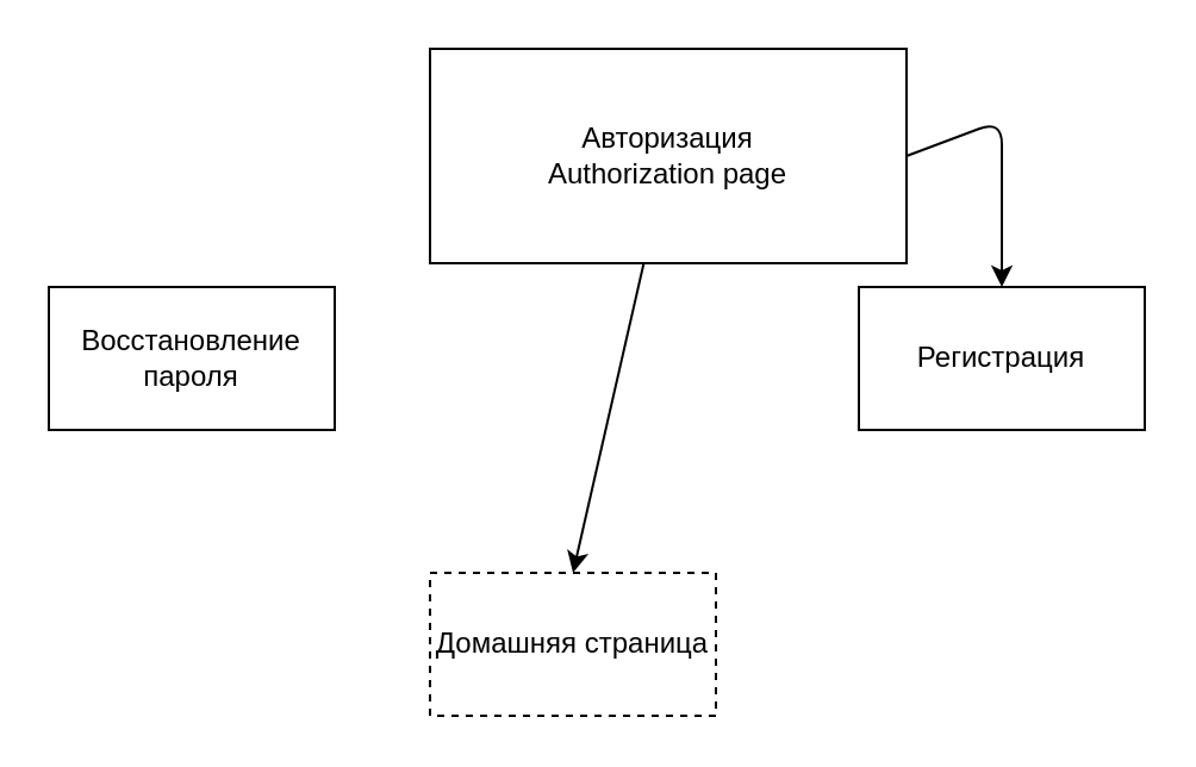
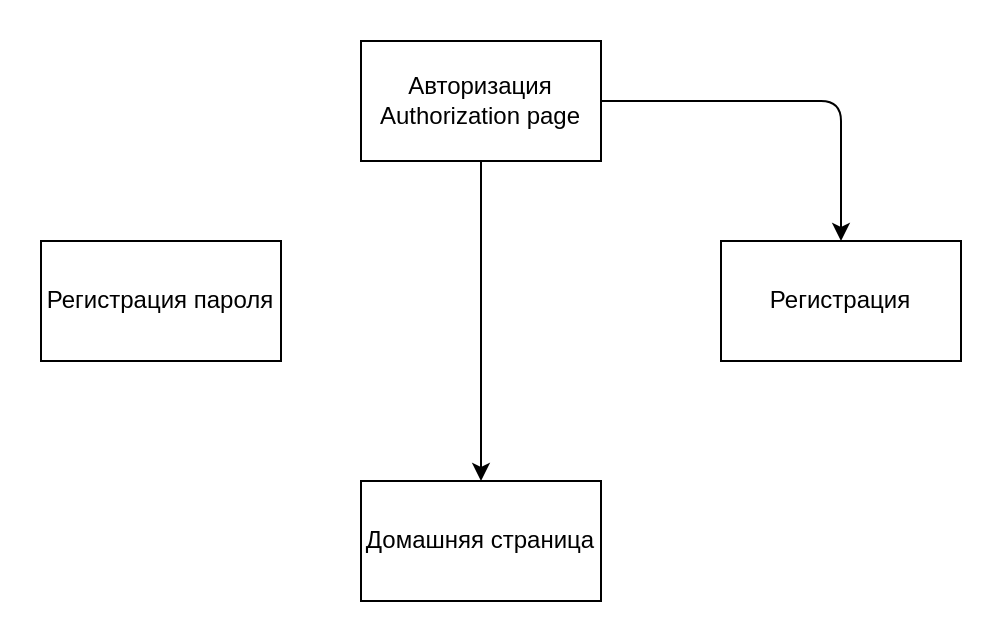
  <mxCell id="0" />
  <mxCell id="1" parent="0" />
  <mxCell id="2" style="edgeStyle=none;html=1;entryX=0.5;entryY=0;entryDx=0;entryDy=0;" edge="1" parent="1" source="4" target="6"><mxGeometry relative="1" as="geometry" /></mxCell>
  <mxCell id="3" style="edgeStyle=none;html=1;exitX=1;exitY=0.5;exitDx=0;exitDy=0;entryX=0.5;entryY=0;entryDx=0;entryDy=0;" edge="1" parent="1" source="4" target="7"><mxGeometry relative="1" as="geometry"><Array as="points"><mxPoint x="420" y="50" /></Array></mxGeometry></mxCell>
- <mxCell id="4" value="Авторизация&lt;br&gt;Authorization page" style="rounded=0;whiteSpace=wrap;html=1;" parent="1" vertex="1"><mxGeometry x="180" y="20" width="200" height="90" as="geometry" /></mxCell>
- <mxCell id="5" value="Восстановление пароля" style="rounded=0;whiteSpace=wrap;html=1;" parent="1" vertex="1"><mxGeometry x="20" y="120" width="120" height="60" as="geometry" /></mxCell>
- <mxCell id="6" value="Домашняя страница" style="rounded=0;whiteSpace=wrap;html=1;dashed=1;" parent="1" vertex="1"><mxGeometry x="180" y="240" width="120" height="60" as="geometry" /></mxCell>
+ <mxCell id="4" value="Авторизация&lt;br&gt;Authorization page" style="rounded=0;whiteSpace=wrap;html=1;" parent="1" vertex="1"><mxGeometry x="180" y="20" width="120" height="60" as="geometry" /></mxCell>
+ <mxCell id="5" value="Регистрация пароля" style="rounded=0;whiteSpace=wrap;html=1;" parent="1" vertex="1"><mxGeometry x="20" y="120" width="120" height="60" as="geometry" /></mxCell>
+ <mxCell id="6" value="Домашняя страница" style="rounded=0;whiteSpace=wrap;html=1;" parent="1" vertex="1"><mxGeometry x="180" y="240" width="120" height="60" as="geometry" /></mxCell>
  <mxCell id="7" value="Регистрация" style="rounded=0;whiteSpace=wrap;html=1;" vertex="1" parent="1"><mxGeometry x="360" y="120" width="120" height="60" as="geometry" /></mxCell>
